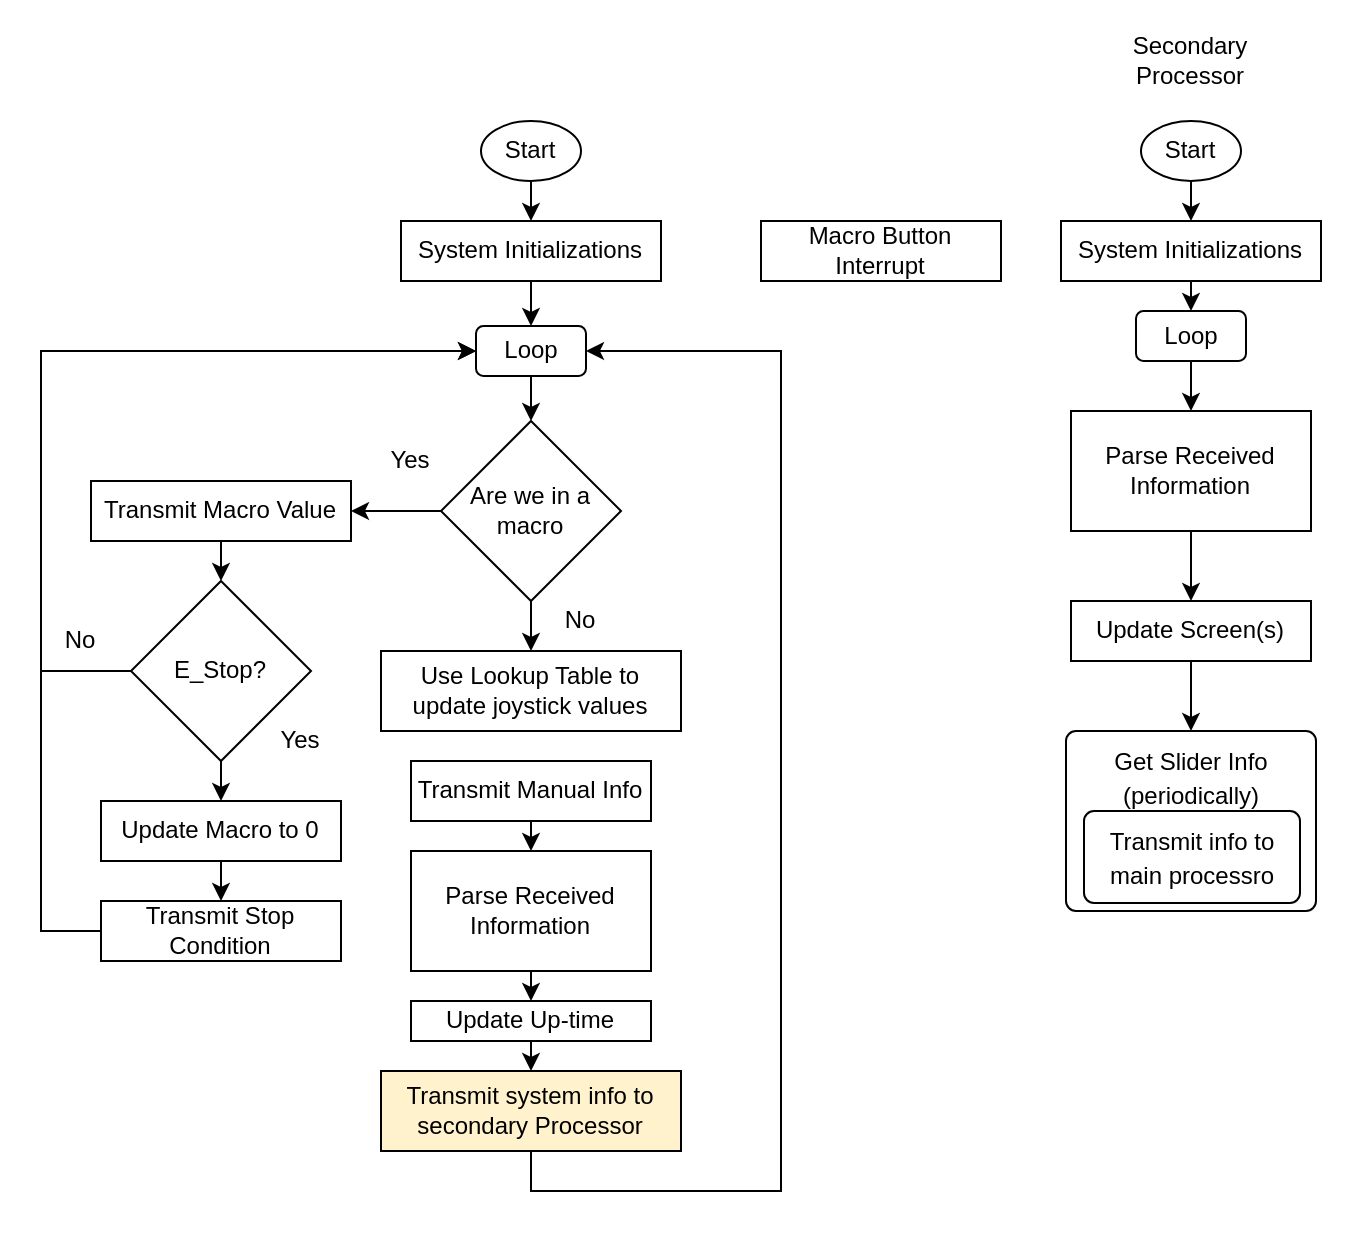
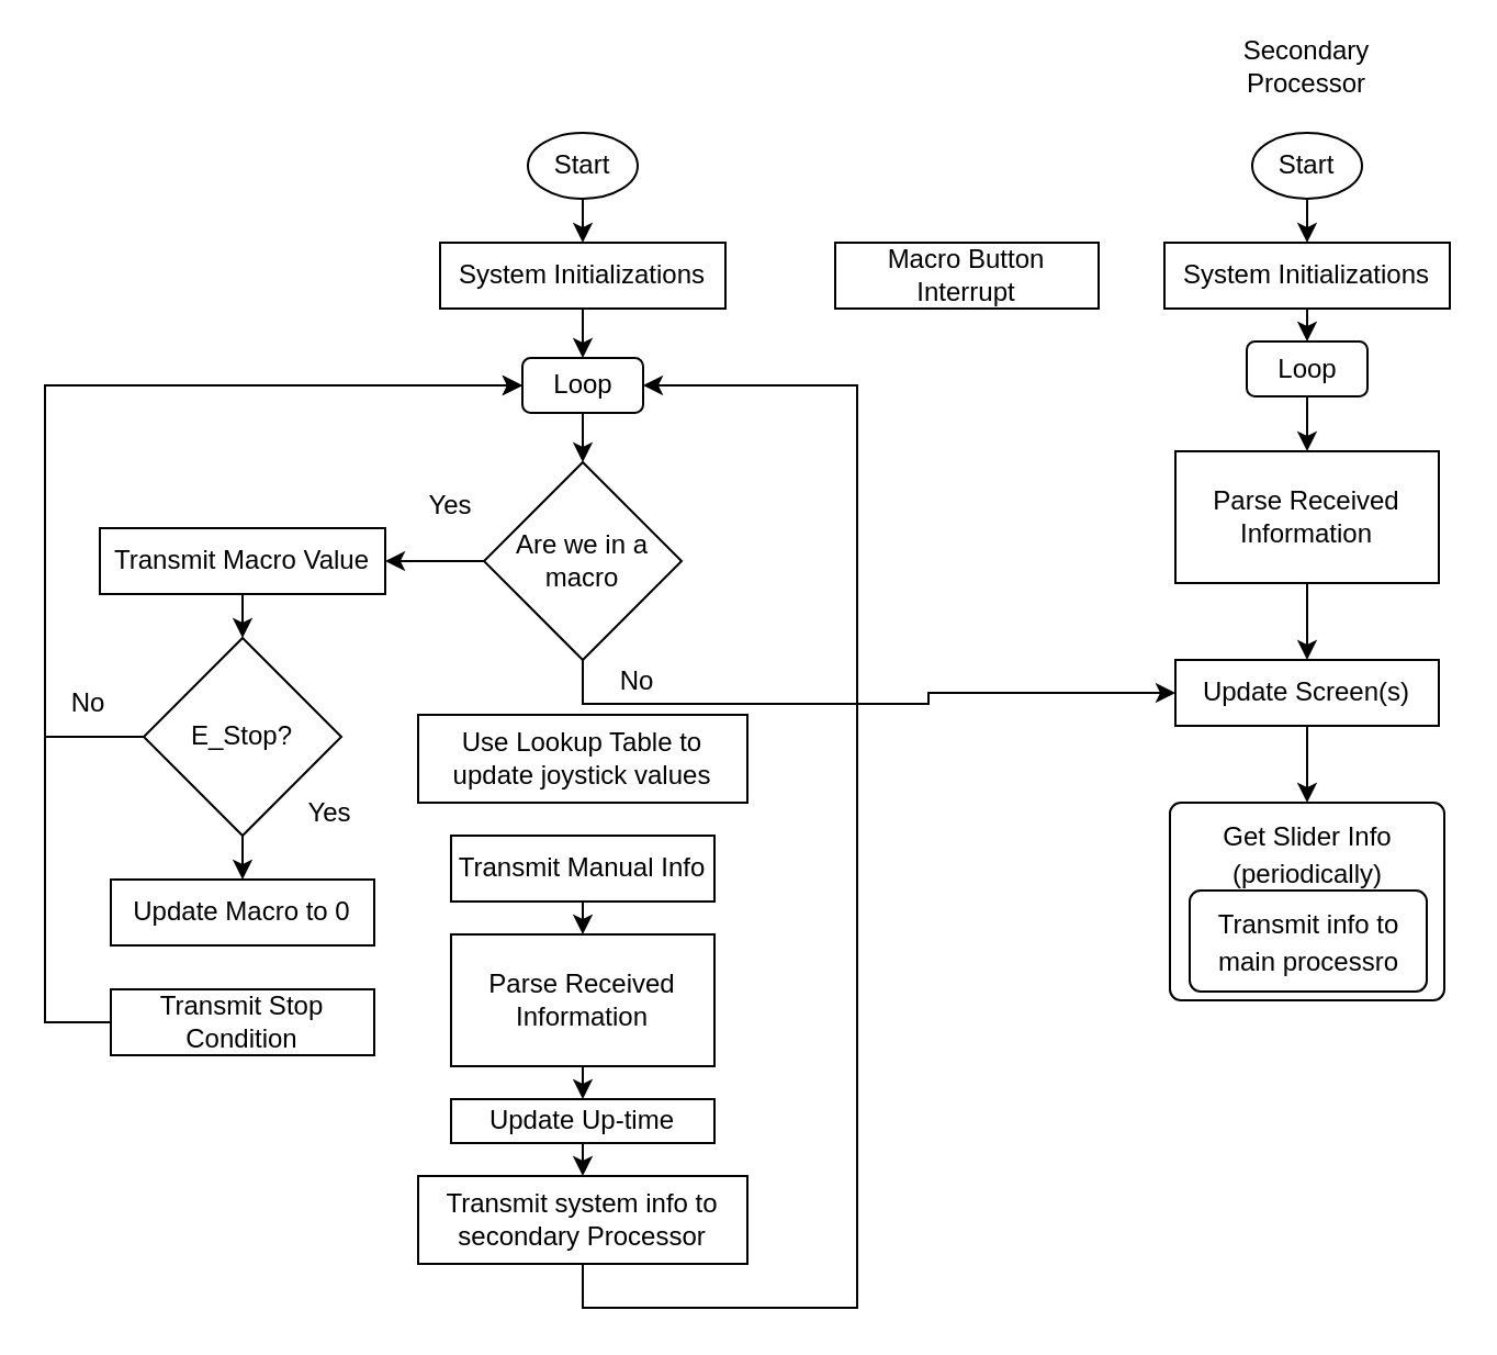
  <mxCell id="0" />
  <mxCell id="1" parent="0" />
  <mxCell id="2" style="edgeStyle=orthogonalEdgeStyle;rounded=0;orthogonalLoop=1;jettySize=auto;html=1;exitX=0.5;exitY=1;exitDx=0;exitDy=0;entryX=0.5;entryY=0;entryDx=0;entryDy=0;" edge="1" parent="1" source="3" target="8"><mxGeometry relative="1" as="geometry" /></mxCell>
  <mxCell id="3" value="Start" style="ellipse;whiteSpace=wrap;html=1;" vertex="1" parent="1"><mxGeometry x="240" y="60" width="50" height="30" as="geometry" /></mxCell>
  <mxCell id="4" style="edgeStyle=orthogonalEdgeStyle;rounded=0;orthogonalLoop=1;jettySize=auto;html=1;exitX=0.5;exitY=1;exitDx=0;exitDy=0;entryX=0.5;entryY=0;entryDx=0;entryDy=0;" edge="1" parent="1" source="5" target="10"><mxGeometry relative="1" as="geometry" /></mxCell>
  <mxCell id="5" value="Start" style="ellipse;whiteSpace=wrap;html=1;" vertex="1" parent="1"><mxGeometry x="570" y="60" width="50" height="30" as="geometry" /></mxCell>
  <mxCell id="6" value="Secondary Processor" style="text;html=1;strokeColor=none;fillColor=none;align=center;verticalAlign=middle;whiteSpace=wrap;rounded=0;" vertex="1" parent="1"><mxGeometry x="560" y="20" width="70" height="20" as="geometry" /></mxCell>
  <mxCell id="7" style="edgeStyle=orthogonalEdgeStyle;rounded=0;orthogonalLoop=1;jettySize=auto;html=1;exitX=0.5;exitY=1;exitDx=0;exitDy=0;entryX=0.5;entryY=0;entryDx=0;entryDy=0;" edge="1" parent="1" source="8" target="35"><mxGeometry relative="1" as="geometry" /></mxCell>
  <mxCell id="8" value="System Initializations" style="rounded=0;whiteSpace=wrap;html=1;" vertex="1" parent="1"><mxGeometry x="200" y="110" width="130" height="30" as="geometry" /></mxCell>
  <mxCell id="9" style="edgeStyle=orthogonalEdgeStyle;rounded=0;orthogonalLoop=1;jettySize=auto;html=1;exitX=0.5;exitY=1;exitDx=0;exitDy=0;entryX=0.5;entryY=0;entryDx=0;entryDy=0;" edge="1" parent="1" source="10" target="32"><mxGeometry relative="1" as="geometry" /></mxCell>
  <mxCell id="10" value="System Initializations" style="rounded=0;whiteSpace=wrap;html=1;" vertex="1" parent="1"><mxGeometry x="530" y="110" width="130" height="30" as="geometry" /></mxCell>
  <mxCell id="11" value="Macro Button Interrupt" style="rounded=0;whiteSpace=wrap;html=1;" vertex="1" parent="1"><mxGeometry x="380" y="110" width="120" height="30" as="geometry" /></mxCell>
  <mxCell id="12" style="edgeStyle=orthogonalEdgeStyle;rounded=0;orthogonalLoop=1;jettySize=auto;html=1;exitX=0.5;exitY=1;exitDx=0;exitDy=0;entryX=0.5;entryY=0;entryDx=0;entryDy=0;" edge="1" parent="1" source="13" target="45"><mxGeometry relative="1" as="geometry" /></mxCell>
  <mxCell id="13" value="Update Screen(s)" style="rounded=0;whiteSpace=wrap;html=1;" vertex="1" parent="1"><mxGeometry x="535" y="300" width="120" height="30" as="geometry" /></mxCell>
  <mxCell id="14" style="edgeStyle=orthogonalEdgeStyle;rounded=0;orthogonalLoop=1;jettySize=auto;html=1;exitX=0.5;exitY=1;exitDx=0;exitDy=0;entryX=0.5;entryY=0;entryDx=0;entryDy=0;" edge="1" parent="1" source="15" target="17"><mxGeometry relative="1" as="geometry" /></mxCell>
  <mxCell id="15" value="Transmit Manual Info" style="rounded=0;whiteSpace=wrap;html=1;" vertex="1" parent="1"><mxGeometry x="205" y="380" width="120" height="30" as="geometry" /></mxCell>
  <mxCell id="16" style="edgeStyle=orthogonalEdgeStyle;rounded=0;orthogonalLoop=1;jettySize=auto;html=1;exitX=0.5;exitY=1;exitDx=0;exitDy=0;entryX=0.5;entryY=0;entryDx=0;entryDy=0;" edge="1" parent="1" source="17" target="22"><mxGeometry relative="1" as="geometry" /></mxCell>
  <mxCell id="17" value="Parse Received Information" style="rounded=0;whiteSpace=wrap;html=1;" vertex="1" parent="1"><mxGeometry x="205" y="425" width="120" height="60" as="geometry" /></mxCell>
  <mxCell id="18" style="edgeStyle=orthogonalEdgeStyle;rounded=0;orthogonalLoop=1;jettySize=auto;html=1;exitX=0;exitY=0.5;exitDx=0;exitDy=0;entryX=1;entryY=0.5;entryDx=0;entryDy=0;" edge="1" parent="1" source="20" target="26"><mxGeometry relative="1" as="geometry" /></mxCell>
- <mxCell id="19" style="edgeStyle=orthogonalEdgeStyle;rounded=0;orthogonalLoop=1;jettySize=auto;html=1;exitX=0.5;exitY=1;exitDx=0;exitDy=0;entryX=0.5;entryY=0;entryDx=0;entryDy=0;" edge="1" parent="1" source="20" target="33"><mxGeometry relative="1" as="geometry" /></mxCell>
+ <mxCell id="19" style="edgeStyle=orthogonalEdgeStyle;rounded=0;orthogonalLoop=1;jettySize=auto;html=1;exitX=0.5;exitY=1;exitDx=0;exitDy=0;" edge="1" parent="1" source="20" target="13"><mxGeometry relative="1" as="geometry" /></mxCell>
  <mxCell id="20" value="Are we in a macro" style="rhombus;whiteSpace=wrap;html=1;" vertex="1" parent="1"><mxGeometry x="220" y="210" width="90" height="90" as="geometry" /></mxCell>
  <mxCell id="21" style="edgeStyle=orthogonalEdgeStyle;rounded=0;orthogonalLoop=1;jettySize=auto;html=1;exitX=0.5;exitY=1;exitDx=0;exitDy=0;entryX=0.5;entryY=0;entryDx=0;entryDy=0;" edge="1" parent="1" source="22" target="28"><mxGeometry relative="1" as="geometry" /></mxCell>
  <mxCell id="22" value="Update Up-time" style="rounded=0;whiteSpace=wrap;html=1;" vertex="1" parent="1"><mxGeometry x="205" y="500" width="120" height="20" as="geometry" /></mxCell>
  <mxCell id="23" value="Yes" style="text;html=1;strokeColor=none;fillColor=none;align=center;verticalAlign=middle;whiteSpace=wrap;rounded=0;" vertex="1" parent="1"><mxGeometry x="185" y="220" width="40" height="20" as="geometry" /></mxCell>
  <mxCell id="24" value="No" style="text;html=1;strokeColor=none;fillColor=none;align=center;verticalAlign=middle;whiteSpace=wrap;rounded=0;" vertex="1" parent="1"><mxGeometry x="270" y="300" width="40" height="20" as="geometry" /></mxCell>
  <mxCell id="25" style="edgeStyle=orthogonalEdgeStyle;rounded=0;orthogonalLoop=1;jettySize=auto;html=1;exitX=0.5;exitY=1;exitDx=0;exitDy=0;entryX=0.5;entryY=0;entryDx=0;entryDy=0;" edge="1" parent="1" source="26" target="38"><mxGeometry relative="1" as="geometry" /></mxCell>
  <mxCell id="26" value="Transmit Macro Value" style="rounded=0;whiteSpace=wrap;html=1;" vertex="1" parent="1"><mxGeometry x="45" y="240" width="130" height="30" as="geometry" /></mxCell>
  <mxCell id="27" style="edgeStyle=orthogonalEdgeStyle;rounded=0;orthogonalLoop=1;jettySize=auto;html=1;exitX=0.5;exitY=1;exitDx=0;exitDy=0;entryX=1;entryY=0.5;entryDx=0;entryDy=0;" edge="1" parent="1" source="28" target="35"><mxGeometry relative="1" as="geometry"><mxPoint x="380" y="480" as="targetPoint" /><Array as="points"><mxPoint x="265" y="595" /><mxPoint x="390" y="595" /><mxPoint x="390" y="175" /></Array></mxGeometry></mxCell>
- <mxCell id="28" value="Transmit system info to secondary Processor" style="rounded=0;whiteSpace=wrap;html=1;fillColor=#fff2cc;" vertex="1" parent="1"><mxGeometry x="190" y="535" width="150" height="40" as="geometry" /></mxCell>
+ <mxCell id="28" value="Transmit system info to secondary Processor" style="rounded=0;whiteSpace=wrap;html=1;" vertex="1" parent="1"><mxGeometry x="190" y="535" width="150" height="40" as="geometry" /></mxCell>
  <mxCell id="29" style="edgeStyle=orthogonalEdgeStyle;rounded=0;orthogonalLoop=1;jettySize=auto;html=1;exitX=0.5;exitY=1;exitDx=0;exitDy=0;entryX=0.5;entryY=0;entryDx=0;entryDy=0;" edge="1" parent="1" source="30" target="13"><mxGeometry relative="1" as="geometry" /></mxCell>
  <mxCell id="30" value="Parse Received Information" style="rounded=0;whiteSpace=wrap;html=1;" vertex="1" parent="1"><mxGeometry x="535" y="205" width="120" height="60" as="geometry" /></mxCell>
  <mxCell id="31" style="edgeStyle=orthogonalEdgeStyle;rounded=0;orthogonalLoop=1;jettySize=auto;html=1;exitX=0.5;exitY=1;exitDx=0;exitDy=0;entryX=0.5;entryY=0;entryDx=0;entryDy=0;" edge="1" parent="1" source="32" target="30"><mxGeometry relative="1" as="geometry" /></mxCell>
  <mxCell id="32" value="Loop" style="rounded=1;whiteSpace=wrap;html=1;" vertex="1" parent="1"><mxGeometry x="567.5" y="155" width="55" height="25" as="geometry" /></mxCell>
  <mxCell id="33" value="Use Lookup Table to update joystick values" style="rounded=0;whiteSpace=wrap;html=1;" vertex="1" parent="1"><mxGeometry x="190" y="325" width="150" height="40" as="geometry" /></mxCell>
  <mxCell id="34" style="edgeStyle=orthogonalEdgeStyle;rounded=0;orthogonalLoop=1;jettySize=auto;html=1;exitX=0.5;exitY=1;exitDx=0;exitDy=0;entryX=0.5;entryY=0;entryDx=0;entryDy=0;" edge="1" parent="1" source="35" target="20"><mxGeometry relative="1" as="geometry" /></mxCell>
  <mxCell id="35" value="Loop" style="rounded=1;whiteSpace=wrap;html=1;" vertex="1" parent="1"><mxGeometry x="237.5" y="162.5" width="55" height="25" as="geometry" /></mxCell>
  <mxCell id="36" style="edgeStyle=orthogonalEdgeStyle;rounded=0;orthogonalLoop=1;jettySize=auto;html=1;exitX=0;exitY=0.5;exitDx=0;exitDy=0;entryX=0;entryY=0.5;entryDx=0;entryDy=0;" edge="1" parent="1" source="38" target="35"><mxGeometry relative="1" as="geometry"><Array as="points"><mxPoint x="20" y="335" /><mxPoint x="20" y="175" /></Array></mxGeometry></mxCell>
  <mxCell id="37" style="edgeStyle=orthogonalEdgeStyle;rounded=0;orthogonalLoop=1;jettySize=auto;html=1;exitX=0.5;exitY=1;exitDx=0;exitDy=0;entryX=0.5;entryY=0;entryDx=0;entryDy=0;" edge="1" parent="1" source="38" target="42"><mxGeometry relative="1" as="geometry" /></mxCell>
  <mxCell id="38" value="E_Stop?" style="rhombus;whiteSpace=wrap;html=1;" vertex="1" parent="1"><mxGeometry x="65" y="290" width="90" height="90" as="geometry" /></mxCell>
  <mxCell id="39" value="Yes" style="text;html=1;strokeColor=none;fillColor=none;align=center;verticalAlign=middle;whiteSpace=wrap;rounded=0;" vertex="1" parent="1"><mxGeometry x="130" y="360" width="40" height="20" as="geometry" /></mxCell>
  <mxCell id="40" value="No" style="text;html=1;strokeColor=none;fillColor=none;align=center;verticalAlign=middle;whiteSpace=wrap;rounded=0;" vertex="1" parent="1"><mxGeometry x="20" y="310" width="40" height="20" as="geometry" /></mxCell>
- <mxCell id="41" style="edgeStyle=orthogonalEdgeStyle;rounded=0;orthogonalLoop=1;jettySize=auto;html=1;exitX=0.5;exitY=1;exitDx=0;exitDy=0;entryX=0.5;entryY=0;entryDx=0;entryDy=0;" edge="1" parent="1" source="42" target="44"><mxGeometry relative="1" as="geometry" /></mxCell>
  <mxCell id="42" value="Update Macro to 0" style="rounded=0;whiteSpace=wrap;html=1;" vertex="1" parent="1"><mxGeometry x="50" y="400" width="120" height="30" as="geometry" /></mxCell>
  <mxCell id="43" style="edgeStyle=orthogonalEdgeStyle;rounded=0;orthogonalLoop=1;jettySize=auto;html=1;exitX=0;exitY=0.5;exitDx=0;exitDy=0;entryX=0;entryY=0.5;entryDx=0;entryDy=0;" edge="1" parent="1" source="44" target="35"><mxGeometry relative="1" as="geometry"><Array as="points"><mxPoint x="20" y="465" /><mxPoint x="20" y="175" /></Array></mxGeometry></mxCell>
  <mxCell id="44" value="Transmit Stop Condition" style="rounded=0;whiteSpace=wrap;html=1;" vertex="1" parent="1"><mxGeometry x="50" y="450" width="120" height="30" as="geometry" /></mxCell>
  <mxCell id="45" value="" style="rounded=1;absoluteArcSize=1;html=1;strokeWidth=1;arcSize=10;fontSize=14;" vertex="1" parent="1"><mxGeometry x="532.5" y="365" width="125" height="90" as="geometry" /></mxCell>
  <mxCell id="46" value="&lt;span style=&quot;font-size: 12px&quot;&gt;Get Slider Info (periodically)&lt;/span&gt;" style="html=1;strokeWidth=2;shape=mxgraph.er.anchor;fontSize=14;whiteSpace=wrap;" vertex="1" parent="45"><mxGeometry width="125.0" height="45" as="geometry" /></mxCell>
  <mxCell id="47" value="&lt;font style=&quot;font-size: 12px&quot;&gt;Transmit info to main processro&lt;/font&gt;" style="rounded=1;absoluteArcSize=1;html=1;strokeWidth=1;arcSize=10;fontSize=14;whiteSpace=wrap;points=[];strokeColor=inherit;fillColor=inherit;" vertex="1" parent="45"><mxGeometry x="9" y="40" width="108" height="46" as="geometry" /></mxCell>
